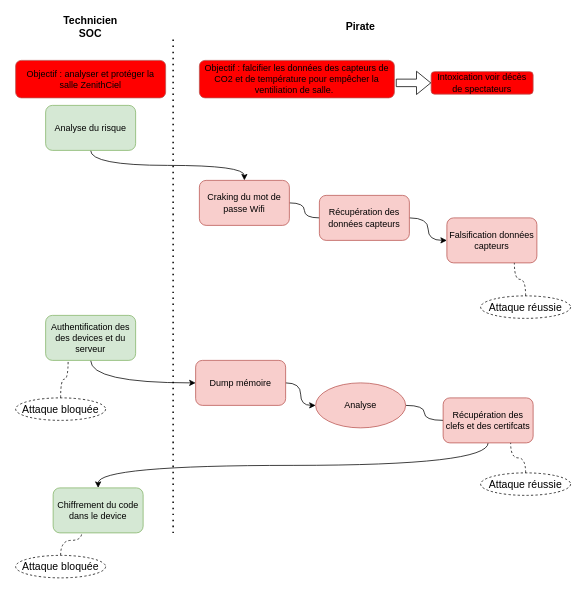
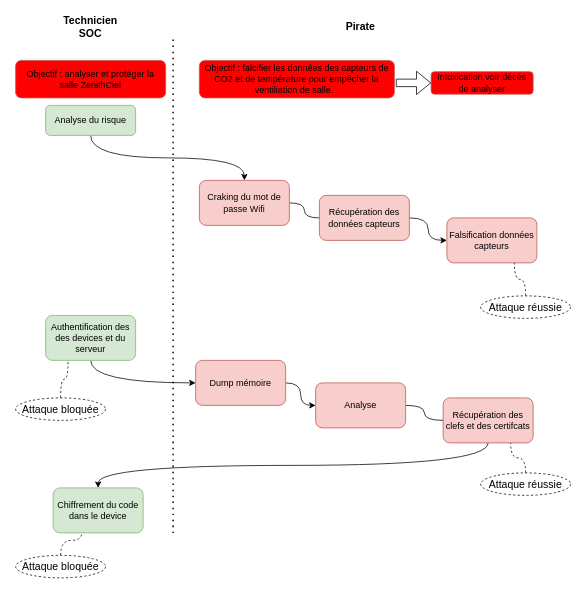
  <mxCell id="0" />
  <mxCell id="1" parent="0" />
  <mxCell id="2" style="edgeStyle=orthogonalEdgeStyle;curved=1;rounded=0;orthogonalLoop=1;jettySize=auto;html=1;exitX=0.5;exitY=1;exitDx=0;exitDy=0;entryX=0.5;entryY=0;entryDx=0;entryDy=0;" edge="1" parent="1" source="3" target="5"><mxGeometry relative="1" as="geometry" /></mxCell>
- <mxCell id="3" value="Analyse du risque" style="rounded=1;whiteSpace=wrap;html=1;fillColor=#d5e8d4;strokeColor=#82b366;" vertex="1" parent="1"><mxGeometry x="60" y="140" width="120" height="60" as="geometry" /></mxCell>
+ <mxCell id="3" value="Analyse du risque" style="rounded=1;whiteSpace=wrap;html=1;fillColor=#d5e8d4;strokeColor=#82b366;" vertex="1" parent="1"><mxGeometry x="60" y="140" width="120" height="40" as="geometry" /></mxCell>
  <mxCell id="4" style="edgeStyle=orthogonalEdgeStyle;rounded=0;orthogonalLoop=1;jettySize=auto;html=1;exitX=1;exitY=0.5;exitDx=0;exitDy=0;entryX=0;entryY=0.5;entryDx=0;entryDy=0;curved=1;endArrow=none;" edge="1" parent="1" source="5" target="9"><mxGeometry relative="1" as="geometry" /></mxCell>
  <mxCell id="5" value="Craking du mot de passe Wifi" style="rounded=1;whiteSpace=wrap;html=1;fillColor=#f8cecc;strokeColor=#b85450;" vertex="1" parent="1"><mxGeometry x="265" y="240" width="120" height="60" as="geometry" /></mxCell>
  <mxCell id="6" style="edgeStyle=orthogonalEdgeStyle;curved=1;rounded=0;orthogonalLoop=1;jettySize=auto;html=1;exitX=0.5;exitY=1;exitDx=0;exitDy=0;entryX=0;entryY=0.5;entryDx=0;entryDy=0;" edge="1" parent="1" source="7" target="13"><mxGeometry relative="1" as="geometry" /></mxCell>
  <mxCell id="7" value="Authentification des des devices et du serveur" style="rounded=1;whiteSpace=wrap;html=1;fillColor=#d5e8d4;strokeColor=#82b366;" vertex="1" parent="1"><mxGeometry x="60" y="420" width="120" height="60" as="geometry" /></mxCell>
  <mxCell id="8" style="edgeStyle=orthogonalEdgeStyle;curved=1;rounded=0;orthogonalLoop=1;jettySize=auto;html=1;exitX=1;exitY=0.5;exitDx=0;exitDy=0;entryX=0;entryY=0.5;entryDx=0;entryDy=0;" edge="1" parent="1" source="9" target="10"><mxGeometry relative="1" as="geometry" /></mxCell>
  <mxCell id="9" value="Récupération des données capteurs" style="rounded=1;whiteSpace=wrap;html=1;fillColor=#f8cecc;strokeColor=#b85450;" vertex="1" parent="1"><mxGeometry x="425" y="260" width="120" height="60" as="geometry" /></mxCell>
  <mxCell id="10" value="Falsification données capteurs" style="rounded=1;whiteSpace=wrap;html=1;fillColor=#f8cecc;strokeColor=#b85450;" vertex="1" parent="1"><mxGeometry x="595" y="290" width="120" height="60" as="geometry" /></mxCell>
  <mxCell id="11" value="Objectif : falcifier les données des capteurs de CO2 et de température pour empêcher la ventiliation de salle.&amp;nbsp;&amp;nbsp;" style="rounded=1;whiteSpace=wrap;html=1;fillColor=#FF0000;strokeColor=#b85450;" vertex="1" parent="1"><mxGeometry x="265" y="80" width="260" height="50" as="geometry" /></mxCell>
  <mxCell id="12" style="edgeStyle=orthogonalEdgeStyle;curved=1;rounded=0;orthogonalLoop=1;jettySize=auto;html=1;exitX=1;exitY=0.5;exitDx=0;exitDy=0;entryX=0;entryY=0.5;entryDx=0;entryDy=0;" edge="1" parent="1" source="13" target="15"><mxGeometry relative="1" as="geometry" /></mxCell>
  <mxCell id="13" value="Dump mémoire" style="rounded=1;whiteSpace=wrap;html=1;fillColor=#f8cecc;strokeColor=#b85450;" vertex="1" parent="1"><mxGeometry x="260" y="480" width="120" height="60" as="geometry" /></mxCell>
  <mxCell id="14" style="edgeStyle=orthogonalEdgeStyle;curved=1;rounded=0;orthogonalLoop=1;jettySize=auto;html=1;exitX=1;exitY=0.5;exitDx=0;exitDy=0;entryX=0;entryY=0.5;entryDx=0;entryDy=0;endArrow=none;" edge="1" parent="1" source="15" target="17"><mxGeometry relative="1" as="geometry" /></mxCell>
- <mxCell id="15" value="Analyse" style="ellipse;whiteSpace=wrap;html=1;fillColor=#f8cecc;strokeColor=#b85450;" vertex="1" parent="1"><mxGeometry x="420" y="510" width="120" height="60" as="geometry" /></mxCell>
+ <mxCell id="15" value="Analyse" style="rounded=1;whiteSpace=wrap;html=1;fillColor=#f8cecc;strokeColor=#b85450;" vertex="1" parent="1"><mxGeometry x="420" y="510" width="120" height="60" as="geometry" /></mxCell>
  <mxCell id="16" style="edgeStyle=orthogonalEdgeStyle;curved=1;rounded=0;orthogonalLoop=1;jettySize=auto;html=1;exitX=0.5;exitY=1;exitDx=0;exitDy=0;entryX=0.5;entryY=0;entryDx=0;entryDy=0;" edge="1" parent="1" source="17" target="18"><mxGeometry relative="1" as="geometry" /></mxCell>
  <mxCell id="17" value="Récupération des clefs et des certifcats" style="rounded=1;whiteSpace=wrap;html=1;fillColor=#f8cecc;strokeColor=#b85450;" vertex="1" parent="1"><mxGeometry x="590" y="530" width="120" height="60" as="geometry" /></mxCell>
  <mxCell id="18" value="Chiffrement du code dans le device" style="rounded=1;whiteSpace=wrap;html=1;fillColor=#d5e8d4;strokeColor=#82b366;" vertex="1" parent="1"><mxGeometry x="70" y="650" width="120" height="60" as="geometry" /></mxCell>
  <mxCell id="19" value="" style="endArrow=none;dashed=1;html=1;dashPattern=1 3;strokeWidth=2;rounded=0;curved=1;" edge="1" parent="1"><mxGeometry width="50" height="50" relative="1" as="geometry"><mxPoint x="230" y="710" as="sourcePoint" /><mxPoint x="230" y="50" as="targetPoint" /></mxGeometry></mxCell>
  <mxCell id="20" value="&lt;font style=&quot;font-size: 14px;&quot;&gt;&lt;b&gt;Technicien SOC&lt;/b&gt;&lt;/font&gt;" style="text;html=1;strokeColor=none;fillColor=none;align=center;verticalAlign=middle;whiteSpace=wrap;rounded=0;" vertex="1" parent="1"><mxGeometry x="90" y="20" width="60" height="30" as="geometry" /></mxCell>
  <mxCell id="21" value="&lt;font style=&quot;font-size: 14px;&quot;&gt;&lt;b&gt;Pirate&lt;/b&gt;&lt;/font&gt;" style="text;html=1;strokeColor=none;fillColor=none;align=center;verticalAlign=middle;whiteSpace=wrap;rounded=0;" vertex="1" parent="1"><mxGeometry x="450" y="20" width="60" height="30" as="geometry" /></mxCell>
- <mxCell id="22" value="Intoxication voir décès de spectateurs" style="rounded=1;whiteSpace=wrap;html=1;fillColor=#FF0000;strokeColor=#b85450;" vertex="1" parent="1"><mxGeometry x="574" y="95" width="136" height="30" as="geometry" /></mxCell>
+ <mxCell id="22" value="Intoxication voir décès de analyser" style="rounded=1;whiteSpace=wrap;html=1;fillColor=#FF0000;strokeColor=#b85450;" vertex="1" parent="1"><mxGeometry x="574" y="95" width="136" height="30" as="geometry" /></mxCell>
  <mxCell id="23" value="" style="shape=flexArrow;endArrow=classic;html=1;rounded=0;fontSize=14;curved=1;entryX=0;entryY=0.5;entryDx=0;entryDy=0;" edge="1" parent="1" target="22"><mxGeometry width="50" height="50" relative="1" as="geometry"><mxPoint x="527" y="110" as="sourcePoint" /><mxPoint x="577" y="60" as="targetPoint" /></mxGeometry></mxCell>
  <mxCell id="24" value="Objectif : analyser et protéger la salle ZenithCiel" style="rounded=1;whiteSpace=wrap;html=1;fillColor=#FF0000;strokeColor=#b85450;" vertex="1" parent="1"><mxGeometry x="20" y="80" width="200" height="50" as="geometry" /></mxCell>
  <mxCell id="25" style="edgeStyle=orthogonalEdgeStyle;curved=1;rounded=0;orthogonalLoop=1;jettySize=auto;html=1;exitX=0.5;exitY=0;exitDx=0;exitDy=0;entryX=0.75;entryY=1;entryDx=0;entryDy=0;fontSize=14;endArrow=none;endFill=0;dashed=1;" edge="1" parent="1" source="26" target="10"><mxGeometry relative="1" as="geometry"><mxPoint x="695" y="420" as="sourcePoint" /></mxGeometry></mxCell>
  <mxCell id="26" value="Attaque réussie" style="ellipse;whiteSpace=wrap;html=1;fontSize=14;dashed=1;" vertex="1" parent="1"><mxGeometry x="640" y="394" width="120" height="30" as="geometry" /></mxCell>
  <mxCell id="27" style="edgeStyle=orthogonalEdgeStyle;curved=1;rounded=0;orthogonalLoop=1;jettySize=auto;html=1;exitX=0.5;exitY=0;exitDx=0;exitDy=0;entryX=0.25;entryY=1;entryDx=0;entryDy=0;dashed=1;fontSize=14;endArrow=none;endFill=0;" edge="1" parent="1" source="28" target="7"><mxGeometry relative="1" as="geometry" /></mxCell>
  <mxCell id="28" value="Attaque bloquée" style="ellipse;whiteSpace=wrap;html=1;fontSize=14;dashed=1;" vertex="1" parent="1"><mxGeometry x="20" y="530" width="120" height="30" as="geometry" /></mxCell>
  <mxCell id="29" style="edgeStyle=orthogonalEdgeStyle;curved=1;rounded=0;orthogonalLoop=1;jettySize=auto;html=1;exitX=0.5;exitY=0;exitDx=0;exitDy=0;entryX=0.75;entryY=1;entryDx=0;entryDy=0;dashed=1;fontSize=14;endArrow=none;endFill=0;" edge="1" parent="1" source="30" target="17"><mxGeometry relative="1" as="geometry" /></mxCell>
  <mxCell id="30" value="Attaque réussie" style="ellipse;whiteSpace=wrap;html=1;fontSize=14;dashed=1;" vertex="1" parent="1"><mxGeometry x="640" y="630" width="120" height="30" as="geometry" /></mxCell>
  <mxCell id="31" style="edgeStyle=orthogonalEdgeStyle;curved=1;rounded=0;orthogonalLoop=1;jettySize=auto;html=1;exitX=0.5;exitY=0;exitDx=0;exitDy=0;entryX=0.318;entryY=0.993;entryDx=0;entryDy=0;entryPerimeter=0;dashed=1;fontSize=14;endArrow=none;endFill=0;" edge="1" parent="1" source="32" target="18"><mxGeometry relative="1" as="geometry" /></mxCell>
  <mxCell id="32" value="Attaque bloquée" style="ellipse;whiteSpace=wrap;html=1;fontSize=14;dashed=1;" vertex="1" parent="1"><mxGeometry x="20" y="740" width="120" height="30" as="geometry" /></mxCell>
